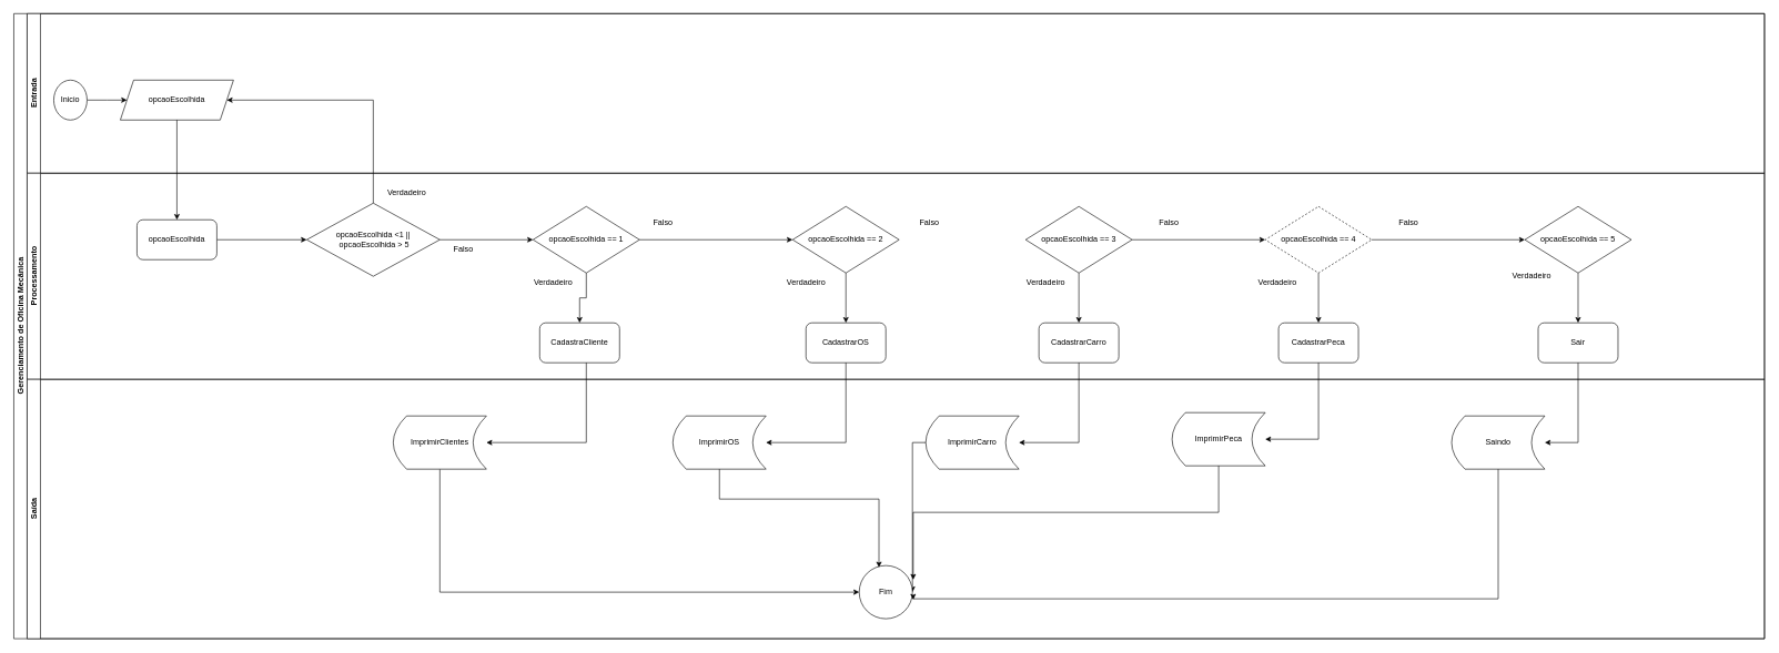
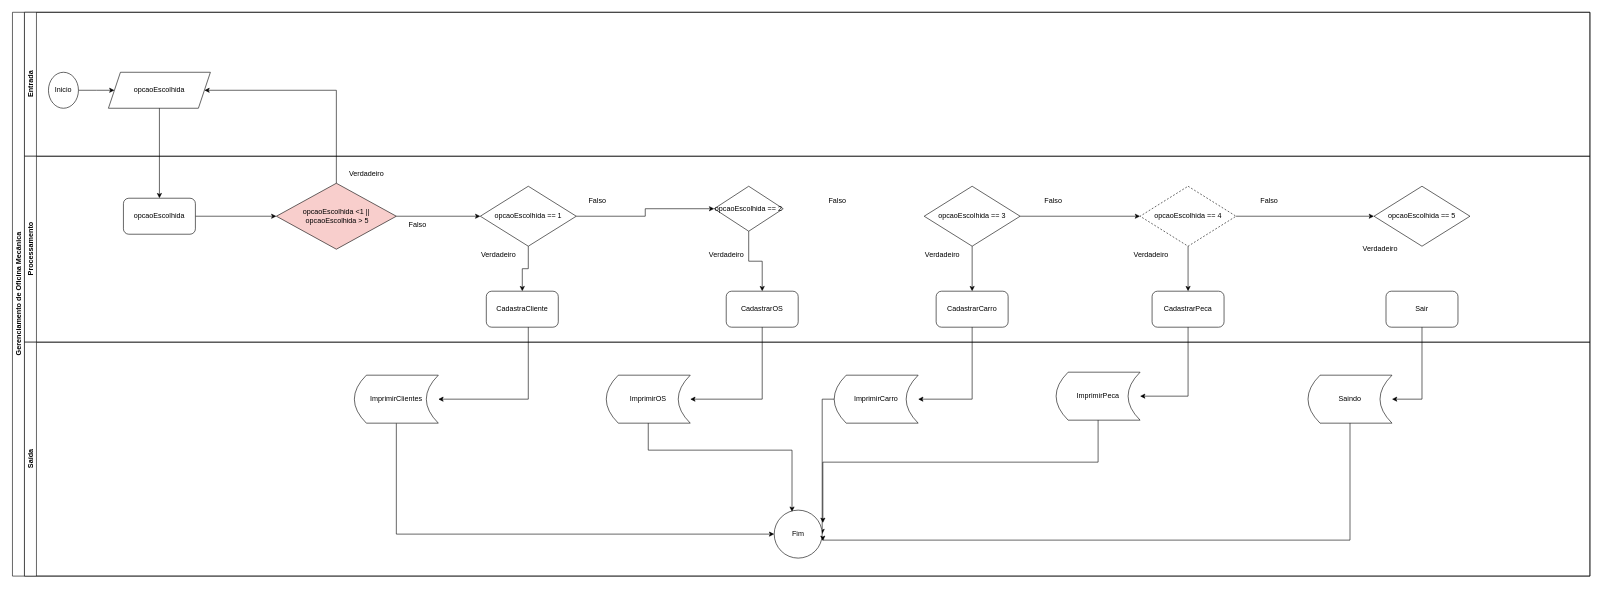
  <mxCell id="0" />
  <mxCell id="1" parent="0" />
  <mxCell id="2" value="Gerenciamento de Oficina Mecânica" style="swimlane;childLayout=stackLayout;resizeParent=1;resizeParentMax=0;horizontal=0;startSize=20;horizontalStack=0;html=1;" vertex="1" parent="1"><mxGeometry x="20" y="20" width="2630" height="940" as="geometry" /></mxCell>
  <mxCell id="3" value="Entrada" style="swimlane;startSize=20;horizontal=0;html=1;" vertex="1" parent="2"><mxGeometry x="20" width="2610" height="240" as="geometry" /></mxCell>
  <mxCell id="4" value="opcaoEscolhida" style="shape=parallelogram;perimeter=parallelogramPerimeter;whiteSpace=wrap;html=1;fixedSize=1;" vertex="1" parent="3"><mxGeometry x="140" y="100" width="170" height="60" as="geometry" /></mxCell>
  <mxCell id="5" value="" style="edgeStyle=orthogonalEdgeStyle;rounded=0;orthogonalLoop=1;jettySize=auto;html=1;" edge="1" parent="3" source="6" target="4"><mxGeometry relative="1" as="geometry"><Array as="points"><mxPoint x="120" y="130" /><mxPoint x="120" y="130" /></Array></mxGeometry></mxCell>
  <mxCell id="6" value="Inicio" style="ellipse;whiteSpace=wrap;html=1;" vertex="1" parent="3"><mxGeometry x="40" y="100" width="50" height="60" as="geometry" /></mxCell>
  <mxCell id="7" value="Processamento" style="swimlane;startSize=20;horizontal=0;html=1;" vertex="1" parent="2"><mxGeometry x="20" y="240" width="2610" height="310" as="geometry" /></mxCell>
  <mxCell id="8" value="" style="edgeStyle=orthogonalEdgeStyle;rounded=0;orthogonalLoop=1;jettySize=auto;html=1;" edge="1" parent="7" source="9" target="11"><mxGeometry relative="1" as="geometry" /></mxCell>
  <mxCell id="9" value="opcaoEscolhida" style="rounded=1;whiteSpace=wrap;html=1;" vertex="1" parent="7"><mxGeometry x="165" y="70" width="120" height="60" as="geometry" /></mxCell>
  <mxCell id="10" value="" style="edgeStyle=orthogonalEdgeStyle;rounded=0;orthogonalLoop=1;jettySize=auto;html=1;" edge="1" parent="7" source="11" target="15"><mxGeometry relative="1" as="geometry" /></mxCell>
- <mxCell id="11" value="opcaoEscolhida &amp;lt;1 ||&amp;nbsp;opcaoEscolhida &amp;gt; 5" style="rhombus;whiteSpace=wrap;html=1;" vertex="1" parent="7"><mxGeometry x="420" y="45" width="200" height="110" as="geometry" /></mxCell>
+ <mxCell id="11" value="opcaoEscolhida &amp;lt;1 ||&amp;nbsp;opcaoEscolhida &amp;gt; 5" style="rhombus;whiteSpace=wrap;html=1;fillColor=#f8cecc;" vertex="1" parent="7"><mxGeometry x="420" y="45" width="200" height="110" as="geometry" /></mxCell>
  <mxCell id="12" value="Verdadeiro" style="text;html=1;align=center;verticalAlign=middle;resizable=0;points=[];autosize=1;strokeColor=none;fillColor=none;" vertex="1" parent="7"><mxGeometry x="530" y="15" width="80" height="30" as="geometry" /></mxCell>
  <mxCell id="13" value="" style="edgeStyle=orthogonalEdgeStyle;rounded=0;orthogonalLoop=1;jettySize=auto;html=1;entryX=0;entryY=0.5;entryDx=0;entryDy=0;" edge="1" parent="7" source="15" target="19"><mxGeometry relative="1" as="geometry" /></mxCell>
  <mxCell id="14" value="" style="edgeStyle=orthogonalEdgeStyle;rounded=0;orthogonalLoop=1;jettySize=auto;html=1;" edge="1" parent="7" source="15" target="21"><mxGeometry relative="1" as="geometry" /></mxCell>
  <mxCell id="15" value="opcaoEscolhida == 1" style="rhombus;whiteSpace=wrap;html=1;" vertex="1" parent="7"><mxGeometry x="760" y="50" width="160" height="100" as="geometry" /></mxCell>
  <mxCell id="16" value="Falso" style="text;html=1;align=center;verticalAlign=middle;resizable=0;points=[];autosize=1;strokeColor=none;fillColor=none;" vertex="1" parent="7"><mxGeometry x="630" y="100" width="50" height="30" as="geometry" /></mxCell>
  <mxCell id="17" value="Verdadeiro" style="text;html=1;align=center;verticalAlign=middle;resizable=0;points=[];autosize=1;strokeColor=none;fillColor=none;" vertex="1" parent="7"><mxGeometry x="750" y="150" width="80" height="30" as="geometry" /></mxCell>
  <mxCell id="18" value="" style="edgeStyle=orthogonalEdgeStyle;rounded=0;orthogonalLoop=1;jettySize=auto;html=1;" edge="1" parent="7" source="19" target="22"><mxGeometry relative="1" as="geometry" /></mxCell>
- <mxCell id="19" value="opcaoEscolhida == 2" style="rhombus;whiteSpace=wrap;html=1;" vertex="1" parent="7"><mxGeometry x="1150" y="50" width="160" height="100" as="geometry" /></mxCell>
+ <mxCell id="19" value="opcaoEscolhida == 2" style="rhombus;whiteSpace=wrap;html=1;" vertex="1" parent="7"><mxGeometry x="1150" y="50" width="115" height="75" as="geometry" /></mxCell>
  <mxCell id="20" value="Falso" style="text;html=1;align=center;verticalAlign=middle;resizable=0;points=[];autosize=1;strokeColor=none;fillColor=none;" vertex="1" parent="7"><mxGeometry x="930" y="60" width="50" height="30" as="geometry" /></mxCell>
  <mxCell id="21" value="CadastraCliente" style="rounded=1;whiteSpace=wrap;html=1;" vertex="1" parent="7"><mxGeometry x="770" y="225" width="120" height="60" as="geometry" /></mxCell>
  <mxCell id="22" value="CadastrarOS" style="rounded=1;whiteSpace=wrap;html=1;" vertex="1" parent="7"><mxGeometry x="1170" y="225" width="120" height="60" as="geometry" /></mxCell>
  <mxCell id="23" value="Verdadeiro" style="text;html=1;align=center;verticalAlign=middle;resizable=0;points=[];autosize=1;strokeColor=none;fillColor=none;" vertex="1" parent="7"><mxGeometry x="1130" y="150" width="80" height="30" as="geometry" /></mxCell>
  <mxCell id="24" value="" style="edgeStyle=orthogonalEdgeStyle;rounded=0;orthogonalLoop=1;jettySize=auto;html=1;" edge="1" parent="7" source="26" target="27"><mxGeometry relative="1" as="geometry" /></mxCell>
  <mxCell id="25" style="edgeStyle=orthogonalEdgeStyle;rounded=0;orthogonalLoop=1;jettySize=auto;html=1;entryX=0;entryY=0.5;entryDx=0;entryDy=0;" edge="1" parent="7" source="26" target="30"><mxGeometry relative="1" as="geometry" /></mxCell>
  <mxCell id="26" value="opcaoEscolhida == 3" style="rhombus;whiteSpace=wrap;html=1;" vertex="1" parent="7"><mxGeometry x="1500" y="50" width="160" height="100" as="geometry" /></mxCell>
  <mxCell id="27" value="CadastrarCarro" style="rounded=1;whiteSpace=wrap;html=1;" vertex="1" parent="7"><mxGeometry x="1520" y="225" width="120" height="60" as="geometry" /></mxCell>
  <mxCell id="28" value="" style="edgeStyle=orthogonalEdgeStyle;rounded=0;orthogonalLoop=1;jettySize=auto;html=1;" edge="1" parent="7" source="30" target="34"><mxGeometry relative="1" as="geometry" /></mxCell>
  <mxCell id="29" style="edgeStyle=orthogonalEdgeStyle;rounded=0;orthogonalLoop=1;jettySize=auto;html=1;entryX=0;entryY=0.5;entryDx=0;entryDy=0;" edge="1" parent="7" source="30" target="37"><mxGeometry relative="1" as="geometry" /></mxCell>
  <mxCell id="30" value="opcaoEscolhida == 4" style="rhombus;whiteSpace=wrap;html=1;dashed=1;" vertex="1" parent="7"><mxGeometry x="1860" y="50" width="160" height="100" as="geometry" /></mxCell>
  <mxCell id="31" value="Verdadeiro" style="text;html=1;align=center;verticalAlign=middle;resizable=0;points=[];autosize=1;strokeColor=none;fillColor=none;" vertex="1" parent="7"><mxGeometry x="1490" y="150" width="80" height="30" as="geometry" /></mxCell>
  <mxCell id="32" value="Falso" style="text;html=1;align=center;verticalAlign=middle;resizable=0;points=[];autosize=1;strokeColor=none;fillColor=none;" vertex="1" parent="7"><mxGeometry x="1330" y="60" width="50" height="30" as="geometry" /></mxCell>
  <mxCell id="33" value="Falso" style="text;html=1;align=center;verticalAlign=middle;resizable=0;points=[];autosize=1;strokeColor=none;fillColor=none;" vertex="1" parent="7"><mxGeometry x="1690" y="60" width="50" height="30" as="geometry" /></mxCell>
  <mxCell id="34" value="CadastrarPeca" style="rounded=1;whiteSpace=wrap;html=1;" vertex="1" parent="7"><mxGeometry x="1880" y="225" width="120" height="60" as="geometry" /></mxCell>
  <mxCell id="35" value="Verdadeiro" style="text;html=1;align=center;verticalAlign=middle;resizable=0;points=[];autosize=1;strokeColor=none;fillColor=none;" vertex="1" parent="7"><mxGeometry x="1838" y="150" width="80" height="30" as="geometry" /></mxCell>
- <mxCell id="36" value="" style="edgeStyle=orthogonalEdgeStyle;rounded=0;orthogonalLoop=1;jettySize=auto;html=1;" edge="1" parent="7" source="37" target="38"><mxGeometry relative="1" as="geometry" /></mxCell>
  <mxCell id="37" value="opcaoEscolhida == 5" style="rhombus;whiteSpace=wrap;html=1;" vertex="1" parent="7"><mxGeometry x="2250" y="50" width="160" height="100" as="geometry" /></mxCell>
  <mxCell id="38" value="Sair" style="rounded=1;whiteSpace=wrap;html=1;" vertex="1" parent="7"><mxGeometry x="2270" y="225" width="120" height="60" as="geometry" /></mxCell>
  <mxCell id="39" value="Falso" style="text;html=1;align=center;verticalAlign=middle;resizable=0;points=[];autosize=1;strokeColor=none;fillColor=none;" vertex="1" parent="7"><mxGeometry x="2050" y="60" width="50" height="30" as="geometry" /></mxCell>
  <mxCell id="40" value="Verdadeiro" style="text;html=1;align=center;verticalAlign=middle;resizable=0;points=[];autosize=1;strokeColor=none;fillColor=none;" vertex="1" parent="7"><mxGeometry x="2220" y="140" width="80" height="30" as="geometry" /></mxCell>
  <mxCell id="41" value="Saída" style="swimlane;startSize=20;horizontal=0;html=1;" vertex="1" parent="2"><mxGeometry x="20" y="550" width="2610" height="390" as="geometry" /></mxCell>
  <mxCell id="42" style="edgeStyle=orthogonalEdgeStyle;rounded=0;orthogonalLoop=1;jettySize=auto;html=1;entryX=0;entryY=0.5;entryDx=0;entryDy=0;" edge="1" parent="41" source="43" target="49"><mxGeometry relative="1" as="geometry"><Array as="points"><mxPoint x="620" y="320" /></Array></mxGeometry></mxCell>
  <mxCell id="43" value="ImprimirClientes" style="shape=dataStorage;whiteSpace=wrap;html=1;fixedSize=1;" vertex="1" parent="41"><mxGeometry x="550" y="55" width="140" height="80" as="geometry" /></mxCell>
  <mxCell id="44" value="ImprimirOS" style="shape=dataStorage;whiteSpace=wrap;html=1;fixedSize=1;" vertex="1" parent="41"><mxGeometry x="970" y="55" width="140" height="80" as="geometry" /></mxCell>
  <mxCell id="45" style="edgeStyle=orthogonalEdgeStyle;rounded=0;orthogonalLoop=1;jettySize=auto;html=1;" edge="1" parent="41" source="46" target="49"><mxGeometry relative="1" as="geometry"><Array as="points"><mxPoint x="1330" y="95" /></Array></mxGeometry></mxCell>
  <mxCell id="46" value="ImprimirCarro" style="shape=dataStorage;whiteSpace=wrap;html=1;fixedSize=1;" vertex="1" parent="41"><mxGeometry x="1350" y="55" width="140" height="80" as="geometry" /></mxCell>
  <mxCell id="47" value="ImprimirPeca" style="shape=dataStorage;whiteSpace=wrap;html=1;fixedSize=1;" vertex="1" parent="41"><mxGeometry x="1720" y="50" width="140" height="80" as="geometry" /></mxCell>
  <mxCell id="48" value="Saindo" style="shape=dataStorage;whiteSpace=wrap;html=1;fixedSize=1;" vertex="1" parent="41"><mxGeometry x="2140" y="55" width="140" height="80" as="geometry" /></mxCell>
  <mxCell id="49" value="Fim" style="ellipse;whiteSpace=wrap;html=1;aspect=fixed;" vertex="1" parent="41"><mxGeometry x="1250" y="280" width="80" height="80" as="geometry" /></mxCell>
  <mxCell id="50" style="edgeStyle=orthogonalEdgeStyle;rounded=0;orthogonalLoop=1;jettySize=auto;html=1;entryX=0.371;entryY=0.034;entryDx=0;entryDy=0;entryPerimeter=0;" edge="1" parent="41" source="44" target="49"><mxGeometry relative="1" as="geometry"><Array as="points"><mxPoint x="1040" y="180" /><mxPoint x="1280" y="180" /></Array></mxGeometry></mxCell>
  <mxCell id="51" style="edgeStyle=orthogonalEdgeStyle;rounded=0;orthogonalLoop=1;jettySize=auto;html=1;entryX=1.014;entryY=0.266;entryDx=0;entryDy=0;entryPerimeter=0;" edge="1" parent="41" source="47" target="49"><mxGeometry relative="1" as="geometry"><Array as="points"><mxPoint x="1790" y="200" /><mxPoint x="1331" y="200" /></Array></mxGeometry></mxCell>
  <mxCell id="52" style="edgeStyle=orthogonalEdgeStyle;rounded=0;orthogonalLoop=1;jettySize=auto;html=1;entryX=1.014;entryY=0.641;entryDx=0;entryDy=0;entryPerimeter=0;" edge="1" parent="41" source="48" target="49"><mxGeometry relative="1" as="geometry"><Array as="points"><mxPoint x="2210" y="330" /><mxPoint x="1331" y="330" /></Array></mxGeometry></mxCell>
  <mxCell id="53" value="" style="edgeStyle=orthogonalEdgeStyle;rounded=0;orthogonalLoop=1;jettySize=auto;html=1;" edge="1" parent="2" source="4" target="9"><mxGeometry relative="1" as="geometry" /></mxCell>
  <mxCell id="54" style="edgeStyle=orthogonalEdgeStyle;rounded=0;orthogonalLoop=1;jettySize=auto;html=1;entryX=1;entryY=0.5;entryDx=0;entryDy=0;" edge="1" parent="2" source="11" target="4"><mxGeometry relative="1" as="geometry"><Array as="points"><mxPoint x="540" y="130" /></Array></mxGeometry></mxCell>
  <mxCell id="55" style="edgeStyle=orthogonalEdgeStyle;rounded=0;orthogonalLoop=1;jettySize=auto;html=1;entryX=1;entryY=0.5;entryDx=0;entryDy=0;" edge="1" parent="2" source="21" target="43"><mxGeometry relative="1" as="geometry"><Array as="points"><mxPoint x="860" y="645" /></Array></mxGeometry></mxCell>
  <mxCell id="56" style="edgeStyle=orthogonalEdgeStyle;rounded=0;orthogonalLoop=1;jettySize=auto;html=1;entryX=1;entryY=0.5;entryDx=0;entryDy=0;" edge="1" parent="2" source="22" target="44"><mxGeometry relative="1" as="geometry"><Array as="points"><mxPoint x="1250" y="645" /></Array></mxGeometry></mxCell>
  <mxCell id="57" style="edgeStyle=orthogonalEdgeStyle;rounded=0;orthogonalLoop=1;jettySize=auto;html=1;entryX=1;entryY=0.5;entryDx=0;entryDy=0;" edge="1" parent="2" source="27" target="46"><mxGeometry relative="1" as="geometry"><Array as="points"><mxPoint x="1600" y="645" /></Array></mxGeometry></mxCell>
  <mxCell id="58" style="edgeStyle=orthogonalEdgeStyle;rounded=0;orthogonalLoop=1;jettySize=auto;html=1;entryX=1;entryY=0.5;entryDx=0;entryDy=0;" edge="1" parent="2" source="34" target="47"><mxGeometry relative="1" as="geometry"><Array as="points"><mxPoint x="1960" y="640" /></Array></mxGeometry></mxCell>
  <mxCell id="59" style="edgeStyle=orthogonalEdgeStyle;rounded=0;orthogonalLoop=1;jettySize=auto;html=1;entryX=1;entryY=0.5;entryDx=0;entryDy=0;" edge="1" parent="2" source="38" target="48"><mxGeometry relative="1" as="geometry" /></mxCell>
